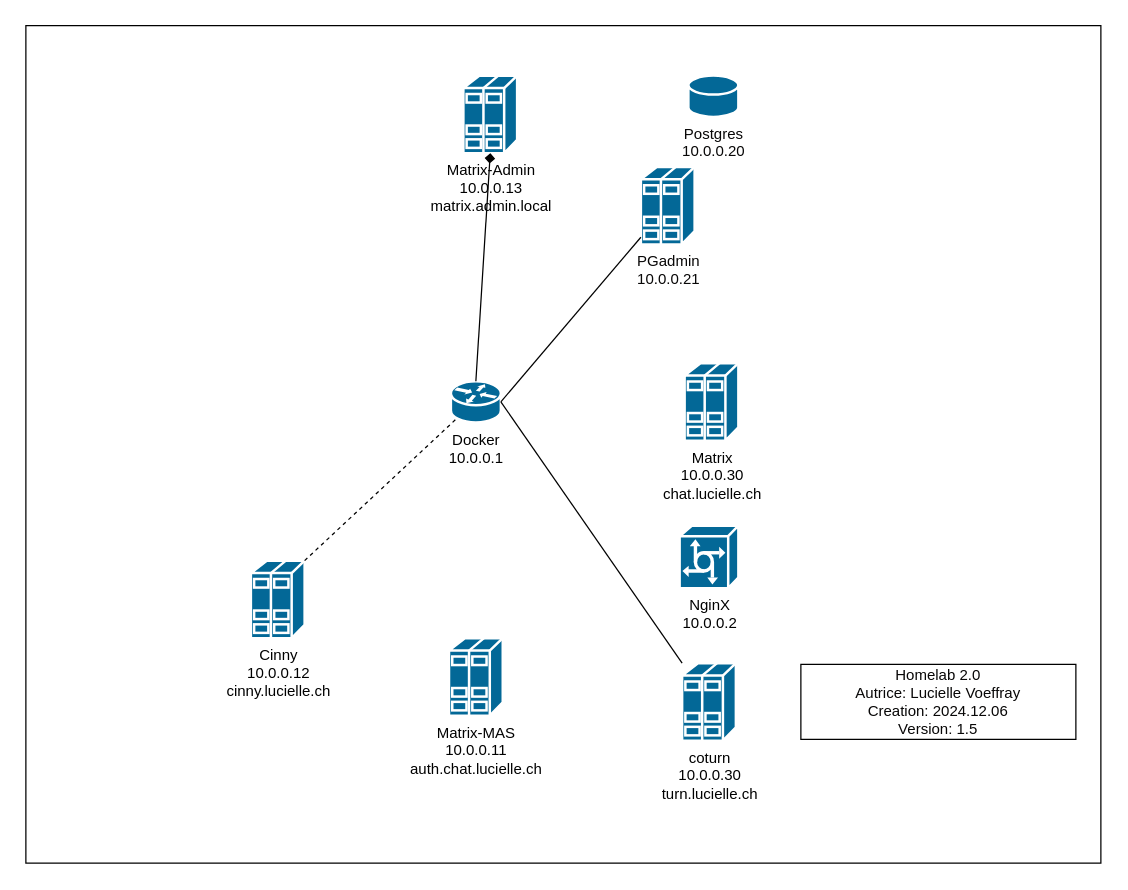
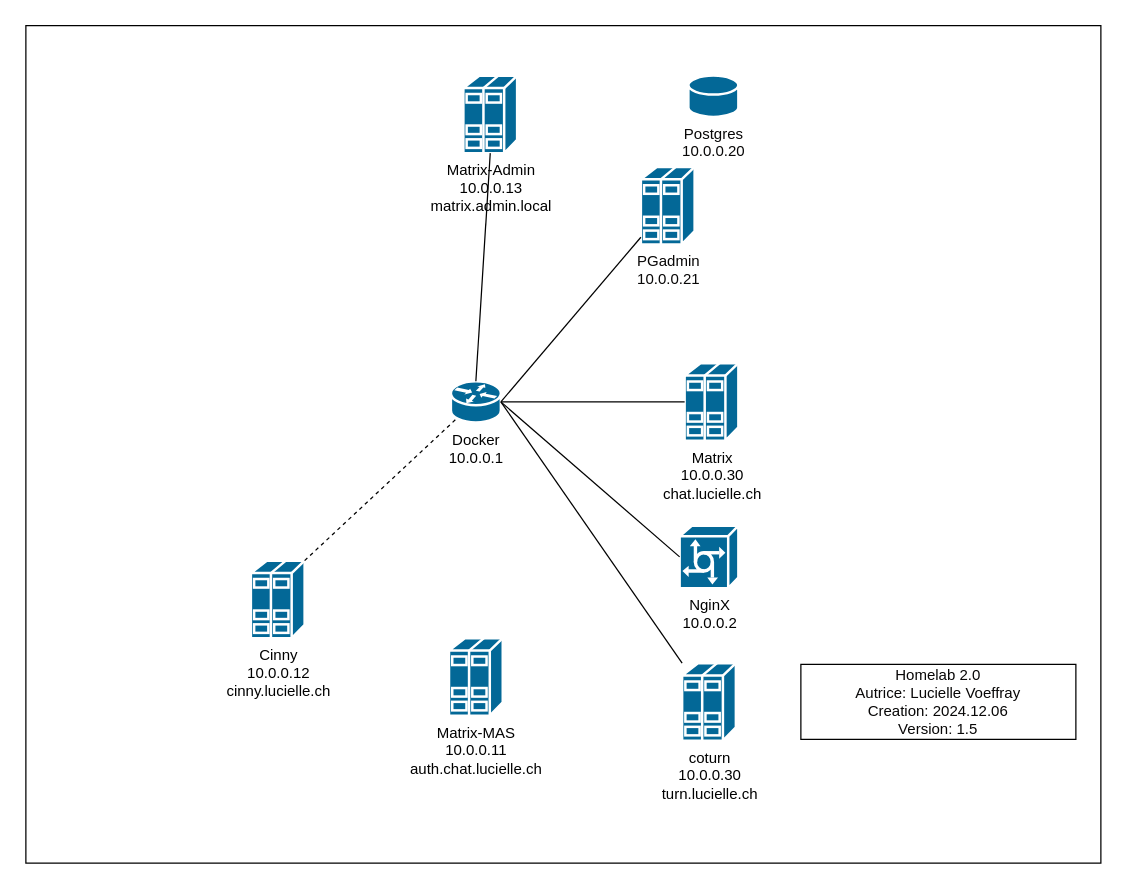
  <mxCell id="0" />
  <mxCell id="1" parent="0" />
  <mxCell id="2" value="" style="rounded=0;whiteSpace=wrap;html=1;fillColor=#FFFFFF;" parent="1" vertex="1"><mxGeometry x="20" y="20" width="860" height="670" as="geometry" /></mxCell>
  <mxCell id="3" value="&lt;font color=&quot;#000000&quot;&gt;Docker&lt;br&gt;10.0.0.1&lt;/font&gt;" style="shape=mxgraph.cisco.routers.router;sketch=0;html=1;pointerEvents=1;dashed=0;fillColor=#036897;strokeColor=#ffffff;strokeWidth=2;verticalLabelPosition=bottom;verticalAlign=top;align=center;outlineConnect=0;" parent="1" vertex="1"><mxGeometry x="360" y="304.5" width="40" height="33" as="geometry" /></mxCell>
  <mxCell id="4" value="&lt;font color=&quot;#080707&quot;&gt;Postgres&lt;br&gt;10.0.0.20&lt;/font&gt;" style="shape=mxgraph.cisco.storage.relational_database;sketch=0;html=1;pointerEvents=1;dashed=0;fillColor=#036897;strokeColor=#ffffff;strokeWidth=2;verticalLabelPosition=bottom;verticalAlign=top;align=center;outlineConnect=0;" parent="1" vertex="1"><mxGeometry x="550" y="60" width="40" height="33" as="geometry" /></mxCell>
  <mxCell id="5" value="&lt;font color=&quot;#080707&quot;&gt;PGadmin&lt;br&gt;10.0.0.21&lt;/font&gt;" style="shape=mxgraph.cisco.servers.standard_host;sketch=0;html=1;pointerEvents=1;dashed=0;fillColor=#036897;strokeColor=#ffffff;strokeWidth=2;verticalLabelPosition=bottom;verticalAlign=top;align=center;outlineConnect=0;" parent="1" vertex="1"><mxGeometry x="512" y="133" width="43" height="62" as="geometry" /></mxCell>
  <mxCell id="6" value="&lt;font color=&quot;#000000&quot;&gt;Matrix&lt;br&gt;10.0.0.30&lt;br&gt;chat.lucielle.ch&lt;br&gt;&lt;/font&gt;" style="shape=mxgraph.cisco.servers.standard_host;sketch=0;html=1;pointerEvents=1;dashed=0;fillColor=#036897;strokeColor=#ffffff;strokeWidth=2;verticalLabelPosition=bottom;verticalAlign=top;align=center;outlineConnect=0;" parent="1" vertex="1"><mxGeometry x="547" y="290" width="43" height="62" as="geometry" /></mxCell>
  <mxCell id="7" value="" style="endArrow=none;html=1;exitX=1;exitY=0.5;exitDx=0;exitDy=0;exitPerimeter=0;strokeColor=#000000;" parent="1" source="3" target="13" edge="1"><mxGeometry width="50" height="50" relative="1" as="geometry"><mxPoint x="510" y="240" as="sourcePoint" /><mxPoint x="560" y="190" as="targetPoint" /></mxGeometry></mxCell>
  <mxCell id="8" value="" style="endArrow=none;html=1;strokeColor=#000000;exitX=1;exitY=0.5;exitDx=0;exitDy=0;exitPerimeter=0;" parent="1" source="3" target="5" edge="1"><mxGeometry width="50" height="50" relative="1" as="geometry"><mxPoint x="260" y="277" as="sourcePoint" /><mxPoint x="560" y="190" as="targetPoint" /></mxGeometry></mxCell>
+ <mxCell id="9" value="" style="endArrow=none;html=1;exitX=1;exitY=0.5;exitDx=0;exitDy=0;exitPerimeter=0;strokeColor=#000000;" parent="1" source="3" target="6" edge="1"><mxGeometry width="50" height="50" relative="1" as="geometry"><mxPoint x="510" y="240" as="sourcePoint" /><mxPoint x="560" y="190" as="targetPoint" /></mxGeometry></mxCell>
  <mxCell id="10" value="&lt;font color=&quot;#000000&quot;&gt;NginX&lt;br&gt;10.0.0.2&lt;/font&gt;" style="shape=mxgraph.cisco.servers.communications_server;sketch=0;html=1;pointerEvents=1;dashed=0;fillColor=#036897;strokeColor=#ffffff;strokeWidth=2;verticalLabelPosition=bottom;verticalAlign=top;align=center;outlineConnect=0;" parent="1" vertex="1"><mxGeometry x="543" y="420" width="47" height="50" as="geometry" /></mxCell>
+ <mxCell id="11" value="" style="endArrow=none;html=1;exitX=0;exitY=0.5;exitDx=0;exitDy=0;exitPerimeter=0;entryX=1;entryY=0.5;entryDx=0;entryDy=0;entryPerimeter=0;strokeColor=#000000;" parent="1" source="10" target="3" edge="1"><mxGeometry width="50" height="50" relative="1" as="geometry"><mxPoint x="510" y="240" as="sourcePoint" /><mxPoint x="560" y="190" as="targetPoint" /></mxGeometry></mxCell>
  <mxCell id="12" value="&lt;font color=&quot;#080707&quot;&gt;Homelab 2.0&lt;br&gt;Autrice: Lucielle Voeffray&lt;br&gt;Creation: 2024.12.06&lt;br&gt;Version: 1.5&lt;br&gt;&lt;/font&gt;" style="rounded=0;whiteSpace=wrap;html=1;fillColor=#FFFFFF;" parent="1" vertex="1"><mxGeometry x="640" y="531" width="220" height="60" as="geometry" /></mxCell>
  <mxCell id="13" value="&lt;font color=&quot;#000000&quot;&gt;coturn&lt;br&gt;10.0.0.30&lt;br&gt;turn.lucielle.ch&lt;br&gt;&lt;/font&gt;" style="shape=mxgraph.cisco.servers.standard_host;sketch=0;html=1;pointerEvents=1;dashed=0;fillColor=#036897;strokeColor=#ffffff;strokeWidth=2;verticalLabelPosition=bottom;verticalAlign=top;align=center;outlineConnect=0;" parent="1" vertex="1"><mxGeometry x="545" y="530" width="43" height="62" as="geometry" /></mxCell>
  <mxCell id="14" value="&lt;font color=&quot;#000000&quot;&gt;Matrix-MAS&lt;br&gt;10.0.0.11&lt;br&gt;auth.chat.lucielle.ch&lt;br&gt;&lt;/font&gt;" style="shape=mxgraph.cisco.servers.standard_host;sketch=0;html=1;pointerEvents=1;dashed=0;fillColor=#036897;strokeColor=#ffffff;strokeWidth=2;verticalLabelPosition=bottom;verticalAlign=top;align=center;outlineConnect=0;" parent="1" vertex="1"><mxGeometry x="358.5" y="510" width="43" height="62" as="geometry" /></mxCell>
  <mxCell id="15" value="&lt;font color=&quot;#000000&quot;&gt;Cinny&lt;br&gt;10.0.0.12&lt;br&gt;cinny.lucielle.ch&lt;br&gt;&lt;/font&gt;" style="shape=mxgraph.cisco.servers.standard_host;sketch=0;html=1;pointerEvents=1;dashed=0;fillColor=#036897;strokeColor=#ffffff;strokeWidth=2;verticalLabelPosition=bottom;verticalAlign=top;align=center;outlineConnect=0;" parent="1" vertex="1"><mxGeometry x="200" y="448" width="43" height="62" as="geometry" /></mxCell>
  <mxCell id="16" value="" style="endArrow=none;html=1;strokeColor=#000000;fontColor=#000000;entryX=0.12;entryY=0.9;entryDx=0;entryDy=0;entryPerimeter=0;exitX=1;exitY=0;exitDx=0;exitDy=0;exitPerimeter=0;dashed=1;" parent="1" source="15" target="3" edge="1"><mxGeometry width="50" height="50" relative="1" as="geometry"><mxPoint x="620" y="400" as="sourcePoint" /><mxPoint x="670" y="350" as="targetPoint" /></mxGeometry></mxCell>
  <mxCell id="17" value="&lt;font color=&quot;#000000&quot;&gt;Matrix-Admin&lt;br&gt;10.0.0.13&lt;br&gt;matrix.admin.local&lt;/font&gt;" style="shape=mxgraph.cisco.servers.standard_host;sketch=0;html=1;pointerEvents=1;dashed=0;fillColor=#036897;strokeColor=#ffffff;strokeWidth=2;verticalLabelPosition=bottom;verticalAlign=top;align=center;outlineConnect=0;" vertex="1" parent="1"><mxGeometry x="370" y="60" width="43" height="62" as="geometry" /></mxCell>
- <mxCell id="18" value="" style="endArrow=diamond;html=1;exitX=0.5;exitY=0;exitDx=0;exitDy=0;exitPerimeter=0;strokeColor=#000000;entryX=0.5;entryY=1;entryDx=0;entryDy=0;entryPerimeter=0;" edge="1" parent="1" source="3" target="17"><mxGeometry width="50" height="50" relative="1" as="geometry"><mxPoint x="410" y="331" as="sourcePoint" /><mxPoint x="569" y="103" as="targetPoint" /></mxGeometry></mxCell>
+ <mxCell id="18" value="" style="endArrow=none;html=1;exitX=0.5;exitY=0;exitDx=0;exitDy=0;exitPerimeter=0;strokeColor=#000000;entryX=0.5;entryY=1;entryDx=0;entryDy=0;entryPerimeter=0;" edge="1" parent="1" source="3" target="17"><mxGeometry width="50" height="50" relative="1" as="geometry"><mxPoint x="410" y="331" as="sourcePoint" /><mxPoint x="569" y="103" as="targetPoint" /></mxGeometry></mxCell>
